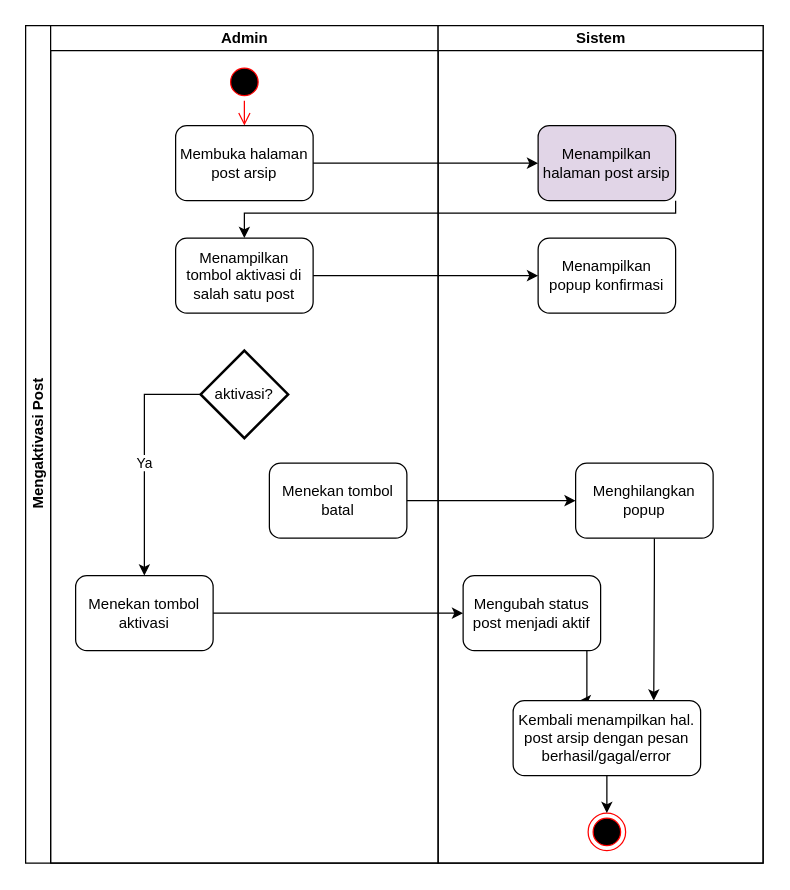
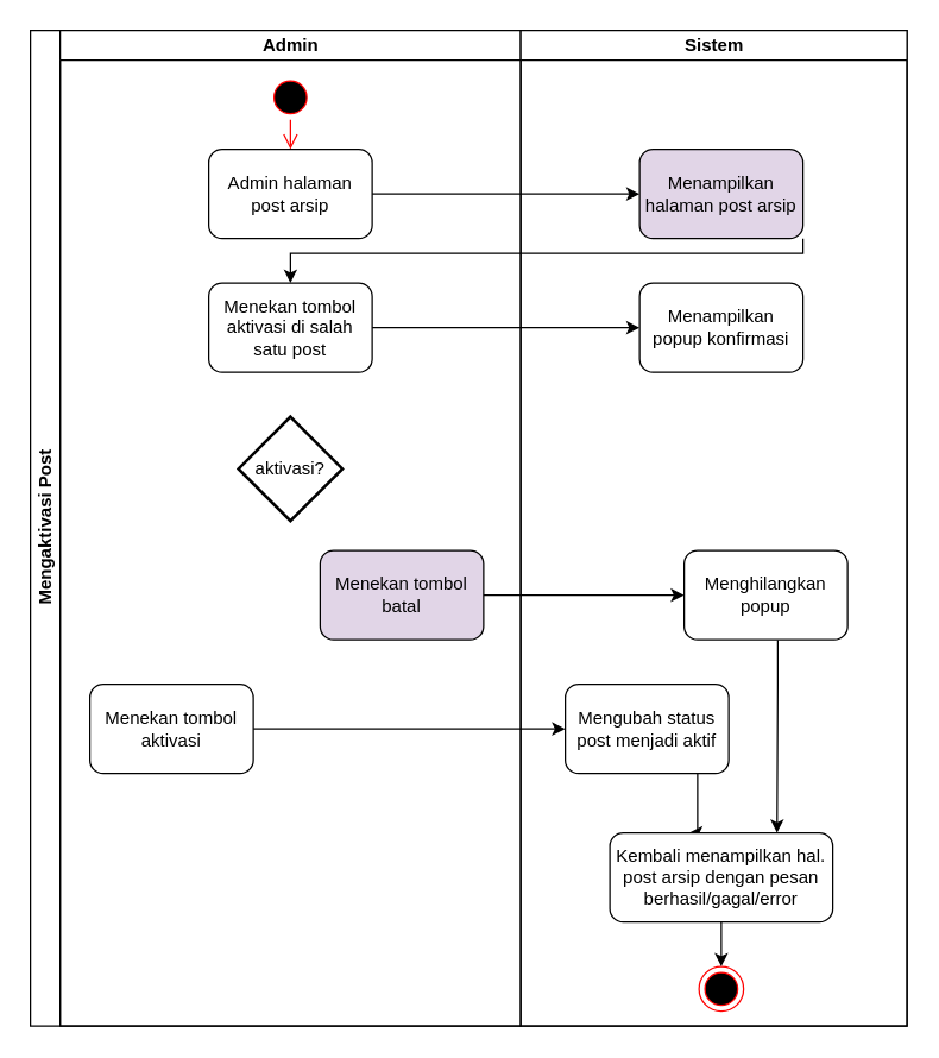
  <mxCell id="0" />
  <mxCell id="1" parent="0" />
  <mxCell id="2" value="Mengaktivasi Post" style="swimlane;html=1;childLayout=stackLayout;resizeParent=1;resizeParentMax=0;startSize=20;horizontal=0;horizontalStack=1;" parent="1" vertex="1"><mxGeometry x="20" y="20" width="590" height="670" as="geometry" /></mxCell>
  <mxCell id="3" style="edgeStyle=orthogonalEdgeStyle;rounded=0;orthogonalLoop=1;jettySize=auto;html=1;entryX=0.5;entryY=0;entryDx=0;entryDy=0;" parent="2" target="10" edge="1"><mxGeometry relative="1" as="geometry"><Array as="points"><mxPoint x="520" y="150" /><mxPoint x="175" y="150" /></Array><mxPoint x="520" y="140" as="sourcePoint" /></mxGeometry></mxCell>
  <mxCell id="4" value="Admin" style="swimlane;html=1;startSize=20;" parent="2" vertex="1"><mxGeometry x="20" width="310" height="670" as="geometry" /></mxCell>
  <mxCell id="5" value="" style="edgeStyle=orthogonalEdgeStyle;html=1;verticalAlign=bottom;endArrow=open;endSize=8;strokeColor=#ff0000;" parent="4" source="11" edge="1"><mxGeometry relative="1" as="geometry"><mxPoint x="155" y="80" as="targetPoint" /></mxGeometry></mxCell>
- <mxCell id="6" style="edgeStyle=orthogonalEdgeStyle;rounded=0;orthogonalLoop=1;jettySize=auto;html=1;exitX=0;exitY=0.5;exitDx=0;exitDy=0;exitPerimeter=0;" edge="1" parent="4" source="9" target="8"><mxGeometry relative="1" as="geometry" /></mxCell>
- <mxCell id="7" value="Ya" style="edgeLabel;html=1;align=center;verticalAlign=middle;resizable=0;points=[];" vertex="1" connectable="0" parent="6"><mxGeometry x="0.037" y="-1" relative="1" as="geometry"><mxPoint as="offset" /></mxGeometry></mxCell>
  <mxCell id="8" value="Menekan tombol aktivasi" style="rounded=1;whiteSpace=wrap;html=1;" vertex="1" parent="4"><mxGeometry x="20" y="440" width="110" height="60" as="geometry" /></mxCell>
  <mxCell id="9" value="aktivasi?" style="strokeWidth=2;html=1;shape=mxgraph.flowchart.decision;whiteSpace=wrap;" vertex="1" parent="4"><mxGeometry x="120" y="260" width="70" height="70" as="geometry" /></mxCell>
- <mxCell id="10" value="Menampilkan tombol aktivasi di salah satu post" style="rounded=1;whiteSpace=wrap;html=1;" parent="4" vertex="1"><mxGeometry x="100" y="170" width="110" height="60" as="geometry" /></mxCell>
+ <mxCell id="10" value="Menekan tombol aktivasi di salah satu post" style="rounded=1;whiteSpace=wrap;html=1;" parent="4" vertex="1"><mxGeometry x="100" y="170" width="110" height="60" as="geometry" /></mxCell>
  <mxCell id="11" value="" style="ellipse;html=1;shape=startState;fillColor=#000000;strokeColor=#ff0000;" parent="4" vertex="1"><mxGeometry x="140" y="30" width="30" height="30" as="geometry" /></mxCell>
- <mxCell id="12" value="Membuka halaman post arsip" style="rounded=1;whiteSpace=wrap;html=1;" parent="4" vertex="1"><mxGeometry x="100" y="80" width="110" height="60" as="geometry" /></mxCell>
- <mxCell id="13" value="Menekan tombol batal" style="rounded=1;whiteSpace=wrap;html=1;" vertex="1" parent="4"><mxGeometry x="175" y="350" width="110" height="60" as="geometry" /></mxCell>
+ <mxCell id="12" value="Admin halaman post arsip" style="rounded=1;whiteSpace=wrap;html=1;" parent="4" vertex="1"><mxGeometry x="100" y="80" width="110" height="60" as="geometry" /></mxCell>
+ <mxCell id="13" value="Menekan tombol batal" style="rounded=1;whiteSpace=wrap;html=1;fillColor=#e1d5e7;" vertex="1" parent="4"><mxGeometry x="175" y="350" width="110" height="60" as="geometry" /></mxCell>
  <mxCell id="14" value="Sistem" style="swimlane;html=1;startSize=20;" parent="2" vertex="1"><mxGeometry x="330" width="260" height="670" as="geometry" /></mxCell>
  <mxCell id="15" style="edgeStyle=orthogonalEdgeStyle;rounded=0;orthogonalLoop=1;jettySize=auto;html=1;entryX=0.355;entryY=0;entryDx=0;entryDy=0;entryPerimeter=0;exitX=0.827;exitY=0.995;exitDx=0;exitDy=0;exitPerimeter=0;" edge="1" parent="14" source="16" target="22"><mxGeometry relative="1" as="geometry"><Array as="points"><mxPoint x="119" y="500" /></Array></mxGeometry></mxCell>
- <mxCell id="16" value="Mengubah status post menjadi aktif" style="rounded=1;whiteSpace=wrap;html=1;" vertex="1" parent="14"><mxGeometry x="20" y="440" width="110" height="60" as="geometry" /></mxCell>
+ <mxCell id="16" value="Mengubah status post menjadi aktif" style="rounded=1;whiteSpace=wrap;html=1;" vertex="1" parent="14"><mxGeometry x="30" y="440" width="110" height="60" as="geometry" /></mxCell>
  <mxCell id="17" value="" style="ellipse;html=1;shape=endState;fillColor=#000000;strokeColor=#ff0000;" vertex="1" parent="14"><mxGeometry x="120" y="630" width="30" height="30" as="geometry" /></mxCell>
  <mxCell id="18" value="Menampilkan popup konfirmasi" style="rounded=1;whiteSpace=wrap;html=1;" parent="14" vertex="1"><mxGeometry x="80" y="170" width="110" height="60" as="geometry" /></mxCell>
  <mxCell id="19" value="Menampilkan halaman post arsip" style="rounded=1;whiteSpace=wrap;html=1;fillColor=#e1d5e7;" parent="14" vertex="1"><mxGeometry x="80" y="80" width="110" height="60" as="geometry" /></mxCell>
  <mxCell id="20" style="edgeStyle=orthogonalEdgeStyle;rounded=0;orthogonalLoop=1;jettySize=auto;html=1;entryX=0.5;entryY=0;entryDx=0;entryDy=0;" edge="1" parent="14" source="22" target="17"><mxGeometry relative="1" as="geometry" /></mxCell>
  <mxCell id="21" style="edgeStyle=orthogonalEdgeStyle;rounded=0;orthogonalLoop=1;jettySize=auto;html=1;entryX=0.75;entryY=0;entryDx=0;entryDy=0;" edge="1" parent="14" source="23" target="22"><mxGeometry relative="1" as="geometry"><Array as="points"><mxPoint x="173" y="440" /><mxPoint x="173" y="440" /></Array></mxGeometry></mxCell>
  <mxCell id="22" value="Kembali menampilkan hal. post arsip dengan pesan berhasil/gagal/error" style="rounded=1;whiteSpace=wrap;html=1;" vertex="1" parent="14"><mxGeometry x="60" y="540" width="150" height="60" as="geometry" /></mxCell>
  <mxCell id="23" value="Menghilangkan popup" style="rounded=1;whiteSpace=wrap;html=1;" vertex="1" parent="14"><mxGeometry x="110" y="350" width="110" height="60" as="geometry" /></mxCell>
  <mxCell id="24" style="edgeStyle=orthogonalEdgeStyle;rounded=0;orthogonalLoop=1;jettySize=auto;html=1;" parent="2" source="12" target="19" edge="1"><mxGeometry relative="1" as="geometry" /></mxCell>
  <mxCell id="25" style="edgeStyle=orthogonalEdgeStyle;rounded=0;orthogonalLoop=1;jettySize=auto;html=1;entryX=0;entryY=0.5;entryDx=0;entryDy=0;" parent="2" source="10" target="18" edge="1"><mxGeometry relative="1" as="geometry" /></mxCell>
  <mxCell id="26" style="edgeStyle=orthogonalEdgeStyle;rounded=0;orthogonalLoop=1;jettySize=auto;html=1;" edge="1" parent="2" source="13" target="23"><mxGeometry relative="1" as="geometry" /></mxCell>
  <mxCell id="27" style="edgeStyle=orthogonalEdgeStyle;rounded=0;orthogonalLoop=1;jettySize=auto;html=1;" edge="1" parent="2" source="8" target="16"><mxGeometry relative="1" as="geometry" /></mxCell>
